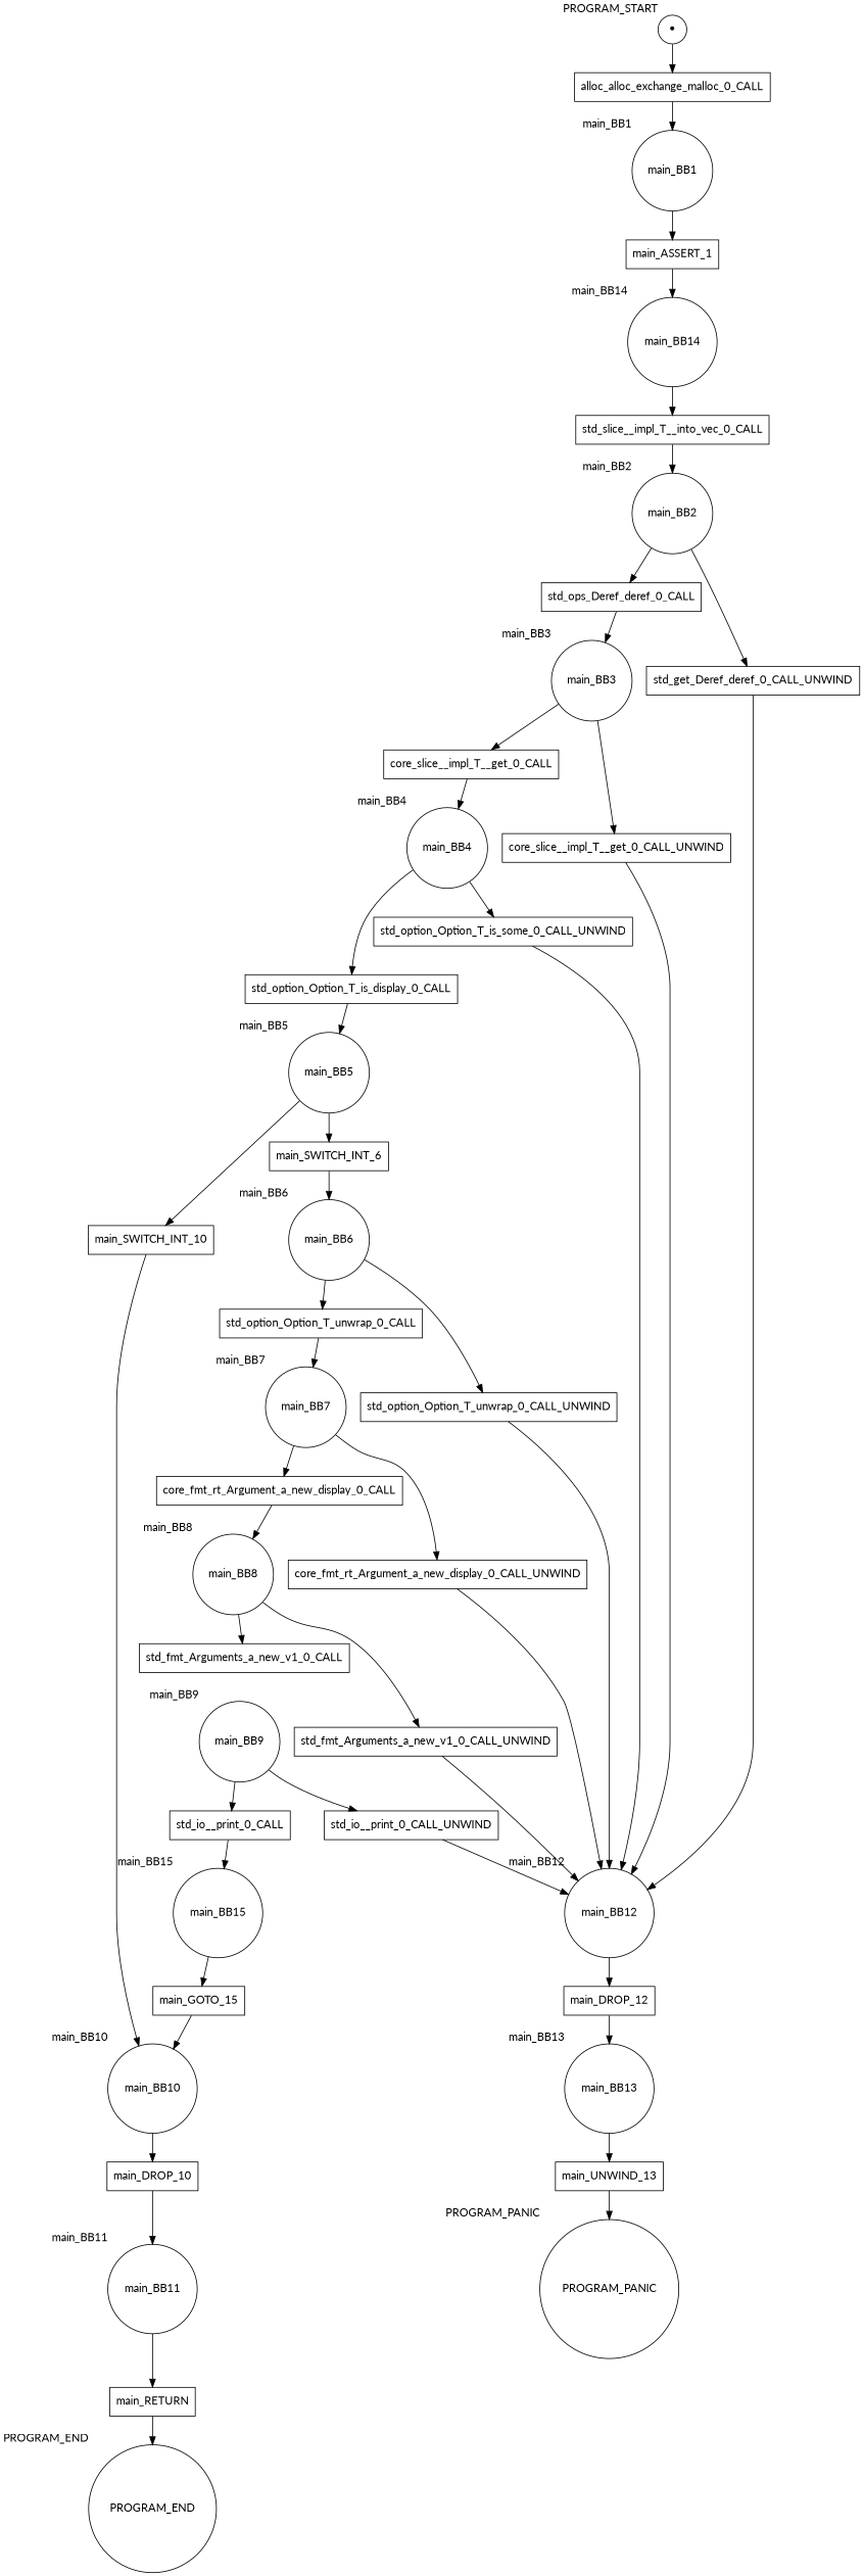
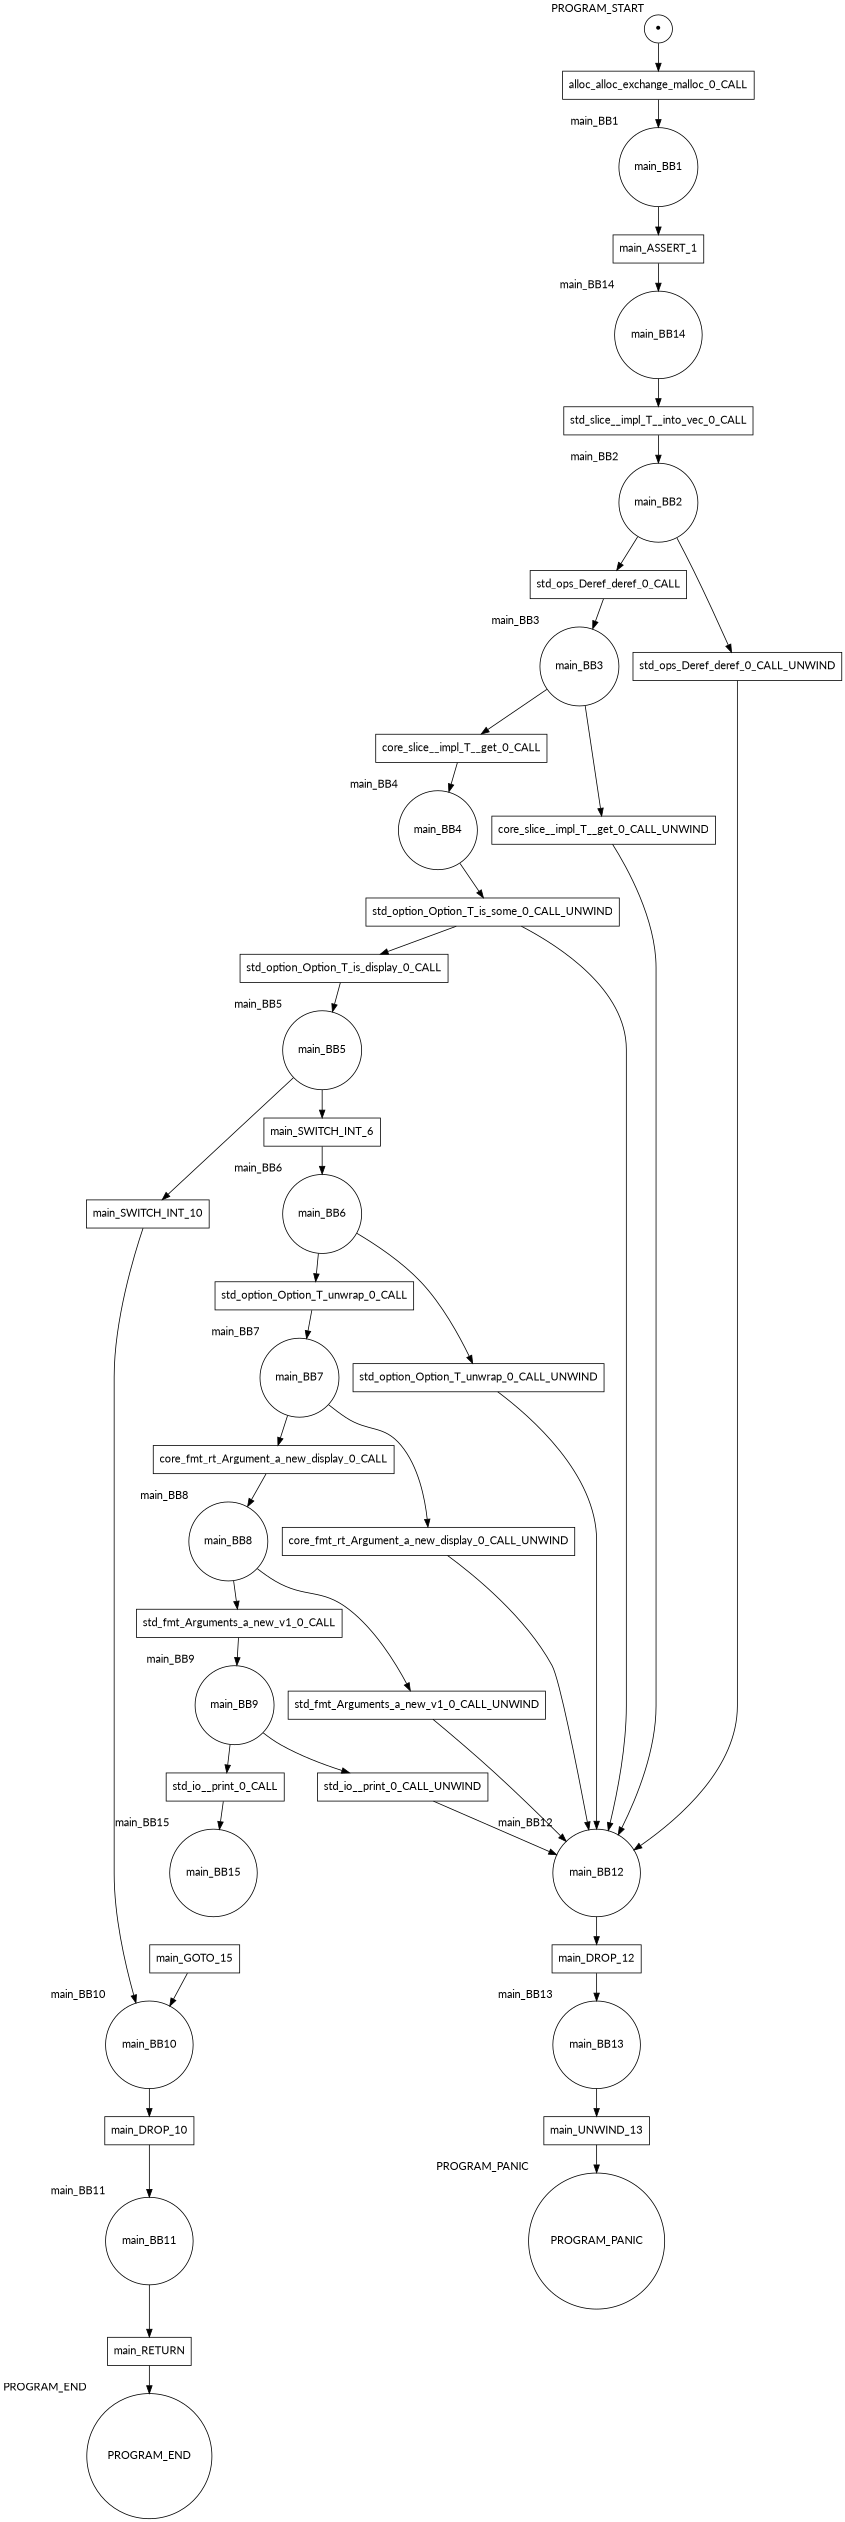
  digraph {
    fontname=Lato
    node [fontname=Lato shape=box]
    edge [fontname=Lato]
    PROGRAM_END [shape=circle xlabel=PROGRAM_END]
    PROGRAM_PANIC [shape=circle xlabel=PROGRAM_PANIC]
    n3 [label="•" shape=circle xlabel=PROGRAM_START]
    n4 [label=alloc_alloc_exchange_malloc_0_CALL]
    main_BB1 [shape=circle xlabel=main_BB1]
    n6 [label=main_ASSERT_1]
    main_BB14 [shape=circle xlabel=main_BB14]
    main_BB10 [shape=circle xlabel=main_BB10]
    n9 [label=main_DROP_10]
    main_BB11 [shape=circle xlabel=main_BB11]
    n11 [label=main_RETURN]
    main_BB12 [shape=circle xlabel=main_BB12]
    n13 [label=main_DROP_12]
    main_BB13 [shape=circle xlabel=main_BB13]
    n15 [label=main_UNWIND_13]
    n16 [label=std_slice__impl_T__into_vec_0_CALL]
    main_BB2 [shape=circle xlabel=main_BB2]
    main_BB15 [shape=circle xlabel=main_BB15]
    n19 [label=main_GOTO_15]
    n20 [label=std_ops_Deref_deref_0_CALL]
-   n21 [label=std_get_Deref_deref_0_CALL_UNWIND]
+   n21 [label=std_ops_Deref_deref_0_CALL_UNWIND]
    main_BB3 [shape=circle xlabel=main_BB3]
    n23 [label=core_slice__impl_T__get_0_CALL]
    n24 [label=core_slice__impl_T__get_0_CALL_UNWIND]
    main_BB4 [shape=circle xlabel=main_BB4]
    n26 [label=std_option_Option_T_is_display_0_CALL]
    n27 [label=std_option_Option_T_is_some_0_CALL_UNWIND]
    main_BB5 [shape=circle xlabel=main_BB5]
    n29 [label=main_SWITCH_INT_10]
    n30 [label=main_SWITCH_INT_6]
    main_BB6 [shape=circle xlabel=main_BB6]
    n32 [label=std_option_Option_T_unwrap_0_CALL]
    n33 [label=std_option_Option_T_unwrap_0_CALL_UNWIND]
    main_BB7 [shape=circle xlabel=main_BB7]
    n35 [label=core_fmt_rt_Argument_a_new_display_0_CALL]
    n36 [label=core_fmt_rt_Argument_a_new_display_0_CALL_UNWIND]
    main_BB8 [shape=circle xlabel=main_BB8]
    n38 [label=std_fmt_Arguments_a_new_v1_0_CALL]
    n39 [label=std_fmt_Arguments_a_new_v1_0_CALL_UNWIND]
    main_BB9 [shape=circle xlabel=main_BB9]
    n41 [label=std_io__print_0_CALL]
    n42 [label=std_io__print_0_CALL_UNWIND]
    n3 -> n4
    n4 -> main_BB1
    main_BB1 -> n6
    n6 -> main_BB14
    main_BB14 -> n16
    main_BB10 -> n9
    n9 -> main_BB11
    main_BB11 -> n11
    n11 -> PROGRAM_END
    main_BB12 -> n13
    n13 -> main_BB13
    main_BB13 -> n15
    n15 -> PROGRAM_PANIC
    n16 -> main_BB2
    main_BB2 -> n20
    main_BB2 -> n21
-   main_BB15 -> n19
    n19 -> main_BB10
    n20 -> main_BB3
    n21 -> main_BB12
    main_BB3 -> n23
    main_BB3 -> n24
    n23 -> main_BB4
    n24 -> main_BB12
-   main_BB4 -> n26
+   n27 -> n26
    main_BB4 -> n27
    n26 -> main_BB5
    n27 -> main_BB12
    main_BB5 -> n29
    main_BB5 -> n30
    n29 -> main_BB10
    n30 -> main_BB6
    main_BB6 -> n32
    main_BB6 -> n33
    n32 -> main_BB7
    n33 -> main_BB12
    main_BB7 -> n35
    main_BB7 -> n36
    n35 -> main_BB8
    n36 -> main_BB12
    main_BB8 -> n38
    main_BB8 -> n39
+   n38 -> main_BB9
    n39 -> main_BB12
    main_BB9 -> n41
    main_BB9 -> n42
    n41 -> main_BB15
    n42 -> main_BB12
  }
